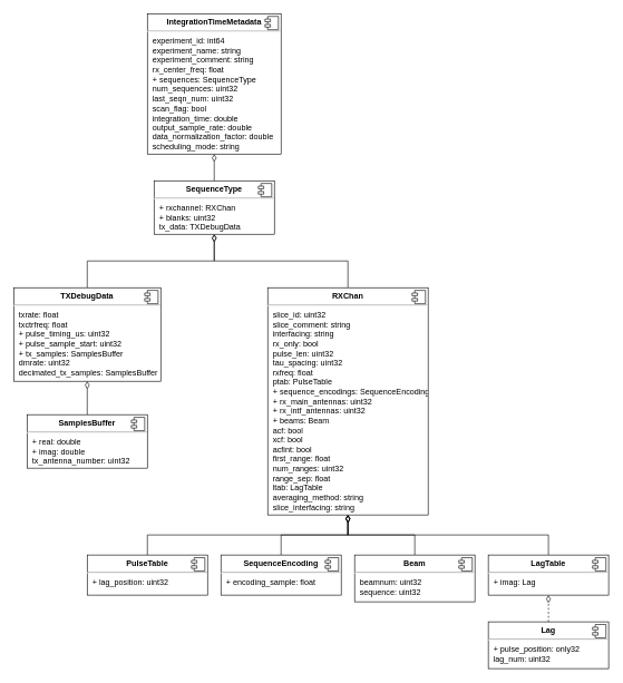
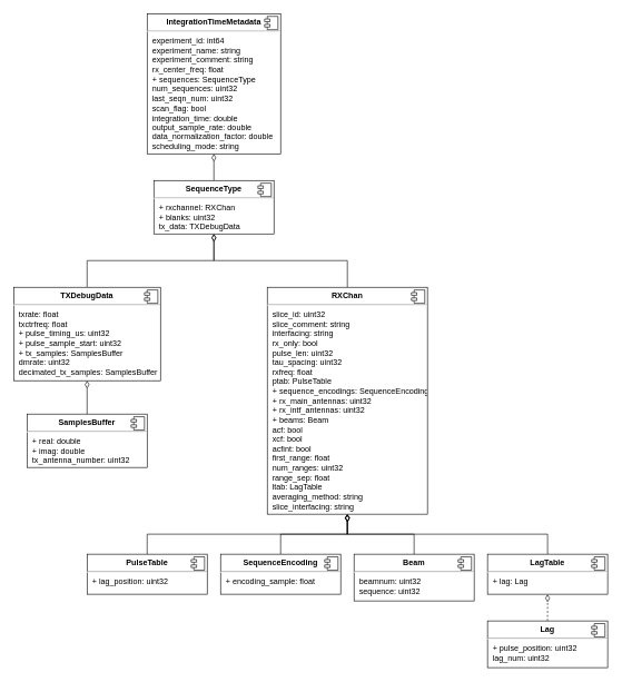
  <mxCell id="0" />
  <mxCell id="1" parent="0" />
  <mxCell id="2" style="edgeStyle=orthogonalEdgeStyle;rounded=0;orthogonalLoop=1;jettySize=auto;html=1;exitX=0.5;exitY=0;exitDx=0;exitDy=0;entryX=0.5;entryY=1;entryDx=0;entryDy=0;endArrow=diamondThin;endFill=0;endSize=9;dashed=1;" edge="1" parent="1" source="3" target="6"><mxGeometry relative="1" as="geometry" /></mxCell>
- <mxCell id="3" value="&lt;p style=&quot;margin: 0px ; margin-top: 6px ; text-align: center&quot;&gt;&lt;b&gt;Lag&lt;/b&gt;&lt;/p&gt;&lt;hr&gt;&lt;p style=&quot;margin: 0px ; margin-left: 8px&quot;&gt;+ pulse_position: only32&lt;span style=&quot;white-space: pre&quot;&gt;&#09;&lt;/span&gt;&lt;br&gt;lag_num: uint32&lt;br&gt;&lt;/p&gt;" style="align=left;overflow=fill;html=1;dropTarget=0;" vertex="1" parent="1"><mxGeometry x="730" y="930" width="180" height="70" as="geometry" /></mxCell>
+ <mxCell id="3" value="&lt;p style=&quot;margin: 0px ; margin-top: 6px ; text-align: center&quot;&gt;&lt;b&gt;Lag&lt;/b&gt;&lt;/p&gt;&lt;hr&gt;&lt;p style=&quot;margin: 0px ; margin-left: 8px&quot;&gt;+ pulse_position: uint32&lt;span style=&quot;white-space: pre&quot;&gt;&#09;&lt;/span&gt;&lt;br&gt;lag_num: uint32&lt;br&gt;&lt;/p&gt;" style="align=left;overflow=fill;html=1;dropTarget=0;" vertex="1" parent="1"><mxGeometry x="730" y="930" width="180" height="70" as="geometry" /></mxCell>
  <mxCell id="4" value="" style="shape=component;jettyWidth=8;jettyHeight=4;" vertex="1" parent="3"><mxGeometry x="1" width="20" height="20" relative="1" as="geometry"><mxPoint x="-24" y="4" as="offset" /></mxGeometry></mxCell>
  <mxCell id="5" style="edgeStyle=orthogonalEdgeStyle;rounded=0;orthogonalLoop=1;jettySize=auto;html=1;exitX=0.5;exitY=0;exitDx=0;exitDy=0;entryX=0.5;entryY=1;entryDx=0;entryDy=0;endArrow=diamondThin;endFill=0;startSize=6;endSize=9;" edge="1" parent="1" source="6" target="18"><mxGeometry relative="1" as="geometry" /></mxCell>
- <mxCell id="6" value="&lt;p style=&quot;margin: 0px ; margin-top: 6px ; text-align: center&quot;&gt;&lt;b&gt;LagTable&lt;/b&gt;&lt;/p&gt;&lt;hr&gt;&lt;p style=&quot;margin: 0px ; margin-left: 8px&quot;&gt;+ imag: Lag&lt;br&gt;&lt;/p&gt;" style="align=left;overflow=fill;html=1;dropTarget=0;" vertex="1" parent="1"><mxGeometry x="730" y="830" width="180" height="60" as="geometry" /></mxCell>
+ <mxCell id="6" value="&lt;p style=&quot;margin: 0px ; margin-top: 6px ; text-align: center&quot;&gt;&lt;b&gt;LagTable&lt;/b&gt;&lt;/p&gt;&lt;hr&gt;&lt;p style=&quot;margin: 0px ; margin-left: 8px&quot;&gt;+ lag: Lag&lt;br&gt;&lt;/p&gt;" style="align=left;overflow=fill;html=1;dropTarget=0;" vertex="1" parent="1"><mxGeometry x="730" y="830" width="180" height="60" as="geometry" /></mxCell>
  <mxCell id="7" value="" style="shape=component;jettyWidth=8;jettyHeight=4;" vertex="1" parent="6"><mxGeometry x="1" width="20" height="20" relative="1" as="geometry"><mxPoint x="-24" y="4" as="offset" /></mxGeometry></mxCell>
  <mxCell id="8" style="edgeStyle=orthogonalEdgeStyle;rounded=0;orthogonalLoop=1;jettySize=auto;html=1;exitX=0.5;exitY=0;exitDx=0;exitDy=0;entryX=0.5;entryY=1;entryDx=0;entryDy=0;endArrow=diamondThin;endFill=0;startSize=6;endSize=9;" edge="1" parent="1" source="9" target="18"><mxGeometry relative="1" as="geometry" /></mxCell>
  <mxCell id="9" value="&lt;p style=&quot;margin: 0px ; margin-top: 6px ; text-align: center&quot;&gt;&lt;b&gt;Beam&lt;/b&gt;&lt;br&gt;&lt;/p&gt;&lt;hr&gt;&lt;p style=&quot;margin: 0px ; margin-left: 8px&quot;&gt;beamnum: uint32&lt;/p&gt;&lt;p style=&quot;margin: 0px ; margin-left: 8px&quot;&gt;sequence: uint32&lt;br&gt;&lt;/p&gt;" style="align=left;overflow=fill;html=1;dropTarget=0;" vertex="1" parent="1"><mxGeometry x="530" y="830" width="180" height="70" as="geometry" /></mxCell>
  <mxCell id="10" value="" style="shape=component;jettyWidth=8;jettyHeight=4;" vertex="1" parent="9"><mxGeometry x="1" width="20" height="20" relative="1" as="geometry"><mxPoint x="-24" y="4" as="offset" /></mxGeometry></mxCell>
  <mxCell id="11" style="edgeStyle=orthogonalEdgeStyle;rounded=0;orthogonalLoop=1;jettySize=auto;html=1;exitX=0.5;exitY=0;exitDx=0;exitDy=0;endArrow=diamondThin;endFill=0;jumpSize=6;startSize=6;endSize=9;entryX=0.5;entryY=1;entryDx=0;entryDy=0;" edge="1" parent="1" source="12" target="18"><mxGeometry relative="1" as="geometry"><mxPoint x="330" y="690" as="targetPoint" /></mxGeometry></mxCell>
  <mxCell id="12" value="&lt;p style=&quot;margin: 0px ; margin-top: 6px ; text-align: center&quot;&gt;&lt;b&gt;SequenceEncoding&lt;/b&gt;&lt;br&gt;&lt;/p&gt;&lt;hr&gt;&lt;p style=&quot;margin: 0px ; margin-left: 8px&quot;&gt;+ encoding_sample: float&lt;br&gt;&lt;/p&gt;" style="align=left;overflow=fill;html=1;dropTarget=0;" vertex="1" parent="1"><mxGeometry x="330" y="830" width="180" height="60" as="geometry" /></mxCell>
  <mxCell id="13" value="" style="shape=component;jettyWidth=8;jettyHeight=4;" vertex="1" parent="12"><mxGeometry x="1" width="20" height="20" relative="1" as="geometry"><mxPoint x="-24" y="4" as="offset" /></mxGeometry></mxCell>
  <mxCell id="14" style="edgeStyle=orthogonalEdgeStyle;rounded=0;orthogonalLoop=1;jettySize=auto;html=1;exitX=0.5;exitY=0;exitDx=0;exitDy=0;entryX=0.5;entryY=1;entryDx=0;entryDy=0;endArrow=diamondThin;endFill=0;endSize=9;" edge="1" parent="1" source="15" target="18"><mxGeometry relative="1" as="geometry" /></mxCell>
  <mxCell id="15" value="&lt;p style=&quot;margin: 0px ; margin-top: 6px ; text-align: center&quot;&gt;&lt;b&gt;PulseTable&lt;/b&gt;&lt;br&gt;&lt;/p&gt;&lt;hr&gt;&lt;p style=&quot;margin: 0px ; margin-left: 8px&quot;&gt;+ lag_position: uint32&lt;br&gt;&lt;/p&gt;" style="align=left;overflow=fill;html=1;dropTarget=0;" vertex="1" parent="1"><mxGeometry x="130" y="830" width="180" height="60" as="geometry" /></mxCell>
  <mxCell id="16" value="" style="shape=component;jettyWidth=8;jettyHeight=4;" vertex="1" parent="15"><mxGeometry x="1" width="20" height="20" relative="1" as="geometry"><mxPoint x="-24" y="4" as="offset" /></mxGeometry></mxCell>
  <mxCell id="17" style="edgeStyle=orthogonalEdgeStyle;rounded=0;jumpSize=6;orthogonalLoop=1;jettySize=auto;html=1;exitX=0.5;exitY=0;exitDx=0;exitDy=0;entryX=0.5;entryY=1;entryDx=0;entryDy=0;endArrow=diamondThin;endFill=0;startSize=6;endSize=9;" edge="1" parent="1" source="18" target="21"><mxGeometry relative="1" as="geometry" /></mxCell>
  <mxCell id="18" value="&lt;p style=&quot;margin: 0px ; margin-top: 6px ; text-align: center&quot;&gt;&lt;b&gt;RXChan&lt;/b&gt;&lt;br&gt;&lt;/p&gt;&lt;hr&gt;&lt;p style=&quot;margin: 0px ; margin-left: 8px&quot;&gt;slice_id: uint32&lt;/p&gt;&lt;p style=&quot;margin: 0px ; margin-left: 8px&quot;&gt;slice_comment: string&lt;/p&gt;&lt;p style=&quot;margin: 0px ; margin-left: 8px&quot;&gt;interfacing: string&lt;/p&gt;&lt;p style=&quot;margin: 0px ; margin-left: 8px&quot;&gt;rx_only: bool&lt;/p&gt;&lt;p style=&quot;margin: 0px ; margin-left: 8px&quot;&gt;pulse_len: uint32&lt;/p&gt;&lt;p style=&quot;margin: 0px ; margin-left: 8px&quot;&gt;tau_spacing: uint32&lt;/p&gt;&lt;p style=&quot;margin: 0px ; margin-left: 8px&quot;&gt;rxfreq: float&lt;/p&gt;&lt;p style=&quot;margin: 0px ; margin-left: 8px&quot;&gt;ptab: PulseTable&lt;/p&gt;&lt;p style=&quot;margin: 0px ; margin-left: 8px&quot;&gt;+ sequence_encodings: SequenceEncoding&lt;/p&gt;&lt;p style=&quot;margin: 0px ; margin-left: 8px&quot;&gt;+ rx_main_antennas: uint32&lt;/p&gt;&lt;p style=&quot;margin: 0px ; margin-left: 8px&quot;&gt;+ rx_intf_antennas: uint32&lt;/p&gt;&lt;p style=&quot;margin: 0px ; margin-left: 8px&quot;&gt;+ beams: Beam&lt;/p&gt;&lt;p style=&quot;margin: 0px ; margin-left: 8px&quot;&gt;acf: bool&lt;/p&gt;&lt;p style=&quot;margin: 0px ; margin-left: 8px&quot;&gt;xcf: bool&lt;/p&gt;&lt;p style=&quot;margin: 0px ; margin-left: 8px&quot;&gt;acfint: bool&lt;/p&gt;&lt;p style=&quot;margin: 0px ; margin-left: 8px&quot;&gt;first_range: float&lt;/p&gt;&lt;p style=&quot;margin: 0px ; margin-left: 8px&quot;&gt;num_ranges: uint32&lt;/p&gt;&lt;p style=&quot;margin: 0px ; margin-left: 8px&quot;&gt;range_sep: float&lt;/p&gt;&lt;p style=&quot;margin: 0px ; margin-left: 8px&quot;&gt;ltab: LagTable&lt;/p&gt;&lt;p style=&quot;margin: 0px ; margin-left: 8px&quot;&gt;averaging_method: string&lt;/p&gt;&lt;p style=&quot;margin: 0px ; margin-left: 8px&quot;&gt;slice_interfacing: string&lt;br&gt;&lt;/p&gt;" style="align=left;overflow=fill;html=1;dropTarget=0;" vertex="1" parent="1"><mxGeometry x="400" y="430" width="240" height="340" as="geometry" /></mxCell>
  <mxCell id="19" value="" style="shape=component;jettyWidth=8;jettyHeight=4;" vertex="1" parent="18"><mxGeometry x="1" width="20" height="20" relative="1" as="geometry"><mxPoint x="-24" y="4" as="offset" /></mxGeometry></mxCell>
  <mxCell id="20" style="edgeStyle=orthogonalEdgeStyle;rounded=0;jumpSize=6;orthogonalLoop=1;jettySize=auto;html=1;exitX=0.5;exitY=0;exitDx=0;exitDy=0;entryX=0.5;entryY=1;entryDx=0;entryDy=0;endArrow=diamondThin;endFill=0;startSize=6;endSize=9;" edge="1" parent="1" source="21" target="29"><mxGeometry relative="1" as="geometry" /></mxCell>
  <mxCell id="21" value="&lt;p style=&quot;margin: 0px ; margin-top: 6px ; text-align: center&quot;&gt;&lt;b&gt;SequenceType&lt;/b&gt;&lt;br&gt;&lt;/p&gt;&lt;hr&gt;&lt;p style=&quot;margin: 0px ; margin-left: 8px&quot;&gt;+ rxchannel: RXChan&lt;/p&gt;&lt;p style=&quot;margin: 0px ; margin-left: 8px&quot;&gt;+ blanks: uint32&lt;/p&gt;&lt;p style=&quot;margin: 0px ; margin-left: 8px&quot;&gt;tx_data: TXDebugData&lt;br&gt;&lt;/p&gt;" style="align=left;overflow=fill;html=1;dropTarget=0;" vertex="1" parent="1"><mxGeometry x="230" y="270" width="180" height="80" as="geometry" /></mxCell>
  <mxCell id="22" value="" style="shape=component;jettyWidth=8;jettyHeight=4;" vertex="1" parent="21"><mxGeometry x="1" width="20" height="20" relative="1" as="geometry"><mxPoint x="-24" y="4" as="offset" /></mxGeometry></mxCell>
  <mxCell id="23" style="edgeStyle=orthogonalEdgeStyle;rounded=0;jumpSize=6;orthogonalLoop=1;jettySize=auto;html=1;exitX=0.5;exitY=0;exitDx=0;exitDy=0;entryX=0.5;entryY=1;entryDx=0;entryDy=0;endArrow=diamondThin;endFill=0;startSize=6;endSize=9;" edge="1" parent="1" source="24" target="21"><mxGeometry relative="1" as="geometry" /></mxCell>
  <mxCell id="24" value="&lt;p style=&quot;margin: 0px ; margin-top: 6px ; text-align: center&quot;&gt;&lt;b&gt;TXDebugData&lt;/b&gt;&lt;br&gt;&lt;/p&gt;&lt;hr&gt;&lt;p style=&quot;margin: 0px ; margin-left: 8px&quot;&gt;txrate: float&lt;/p&gt;&lt;p style=&quot;margin: 0px ; margin-left: 8px&quot;&gt;txctrfreq: float&lt;/p&gt;&lt;p style=&quot;margin: 0px ; margin-left: 8px&quot;&gt;+ pulse_timing_us: uint32&lt;/p&gt;&lt;p style=&quot;margin: 0px ; margin-left: 8px&quot;&gt;+ pulse_sample_start: uint32&lt;/p&gt;&lt;p style=&quot;margin: 0px ; margin-left: 8px&quot;&gt;+ tx_samples: SamplesBuffer&lt;/p&gt;&lt;p style=&quot;margin: 0px ; margin-left: 8px&quot;&gt;dmrate: uint32&lt;/p&gt;&lt;p style=&quot;margin: 0px ; margin-left: 8px&quot;&gt;decimated_tx_samples: SamplesBuffer&lt;br&gt;&lt;/p&gt;" style="align=left;overflow=fill;html=1;dropTarget=0;" vertex="1" parent="1"><mxGeometry x="20" y="430" width="220" height="140" as="geometry" /></mxCell>
  <mxCell id="25" value="" style="shape=component;jettyWidth=8;jettyHeight=4;" vertex="1" parent="24"><mxGeometry x="1" width="20" height="20" relative="1" as="geometry"><mxPoint x="-24" y="4" as="offset" /></mxGeometry></mxCell>
  <mxCell id="26" style="edgeStyle=orthogonalEdgeStyle;rounded=0;jumpSize=6;orthogonalLoop=1;jettySize=auto;html=1;exitX=0.5;exitY=0;exitDx=0;exitDy=0;entryX=0.5;entryY=1;entryDx=0;entryDy=0;endArrow=diamondThin;endFill=0;startSize=6;endSize=9;" edge="1" parent="1" source="27" target="24"><mxGeometry relative="1" as="geometry" /></mxCell>
  <mxCell id="27" value="&lt;p style=&quot;margin: 0px ; margin-top: 6px ; text-align: center&quot;&gt;&lt;b&gt;SamplesBuffer&lt;/b&gt;&lt;br&gt;&lt;/p&gt;&lt;hr&gt;&lt;p style=&quot;margin: 0px ; margin-left: 8px&quot;&gt;+ real: double&lt;br&gt;&lt;/p&gt;&lt;p style=&quot;margin: 0px ; margin-left: 8px&quot;&gt;+ imag: double&lt;br&gt;&lt;/p&gt;&lt;p style=&quot;margin: 0px ; margin-left: 8px&quot;&gt;tx_antenna_number: uint32&lt;br&gt;&lt;/p&gt;" style="align=left;overflow=fill;html=1;dropTarget=0;" vertex="1" parent="1"><mxGeometry x="40" y="620" width="180" height="80" as="geometry" /></mxCell>
  <mxCell id="28" value="" style="shape=component;jettyWidth=8;jettyHeight=4;" vertex="1" parent="27"><mxGeometry x="1" width="20" height="20" relative="1" as="geometry"><mxPoint x="-24" y="4" as="offset" /></mxGeometry></mxCell>
  <mxCell id="29" value="&lt;p style=&quot;margin: 0px ; margin-top: 6px ; text-align: center&quot;&gt;&lt;b&gt;IntegrationTimeMetadata&lt;/b&gt;&lt;br&gt;&lt;/p&gt;&lt;hr&gt;&lt;p style=&quot;margin: 0px ; margin-left: 8px&quot;&gt;experiment_id: int64&lt;/p&gt;&lt;p style=&quot;margin: 0px ; margin-left: 8px&quot;&gt;experiment_name: string&lt;/p&gt;&lt;p style=&quot;margin: 0px ; margin-left: 8px&quot;&gt;experiment_comment: string&lt;/p&gt;&lt;p style=&quot;margin: 0px ; margin-left: 8px&quot;&gt;rx_center_freq: float&lt;/p&gt;&lt;p style=&quot;margin: 0px ; margin-left: 8px&quot;&gt;+ sequences: SequenceType&lt;/p&gt;&lt;p style=&quot;margin: 0px ; margin-left: 8px&quot;&gt;num_sequences: uint32&lt;/p&gt;&lt;p style=&quot;margin: 0px ; margin-left: 8px&quot;&gt;last_seqn_num: uint32&lt;/p&gt;&lt;p style=&quot;margin: 0px ; margin-left: 8px&quot;&gt;scan_flag: bool&lt;/p&gt;&lt;p style=&quot;margin: 0px ; margin-left: 8px&quot;&gt;integration_time: double&lt;/p&gt;&lt;p style=&quot;margin: 0px ; margin-left: 8px&quot;&gt;output_sample_rate: double&lt;/p&gt;&lt;p style=&quot;margin: 0px ; margin-left: 8px&quot;&gt;data_normalization_factor: double&lt;/p&gt;&lt;p style=&quot;margin: 0px ; margin-left: 8px&quot;&gt;scheduling_mode: string&lt;br&gt;&lt;/p&gt;" style="align=left;overflow=fill;html=1;dropTarget=0;" vertex="1" parent="1"><mxGeometry x="220" y="20" width="200" height="210" as="geometry" /></mxCell>
  <mxCell id="30" value="" style="shape=component;jettyWidth=8;jettyHeight=4;" vertex="1" parent="29"><mxGeometry x="1" width="20" height="20" relative="1" as="geometry"><mxPoint x="-24" y="4" as="offset" /></mxGeometry></mxCell>
